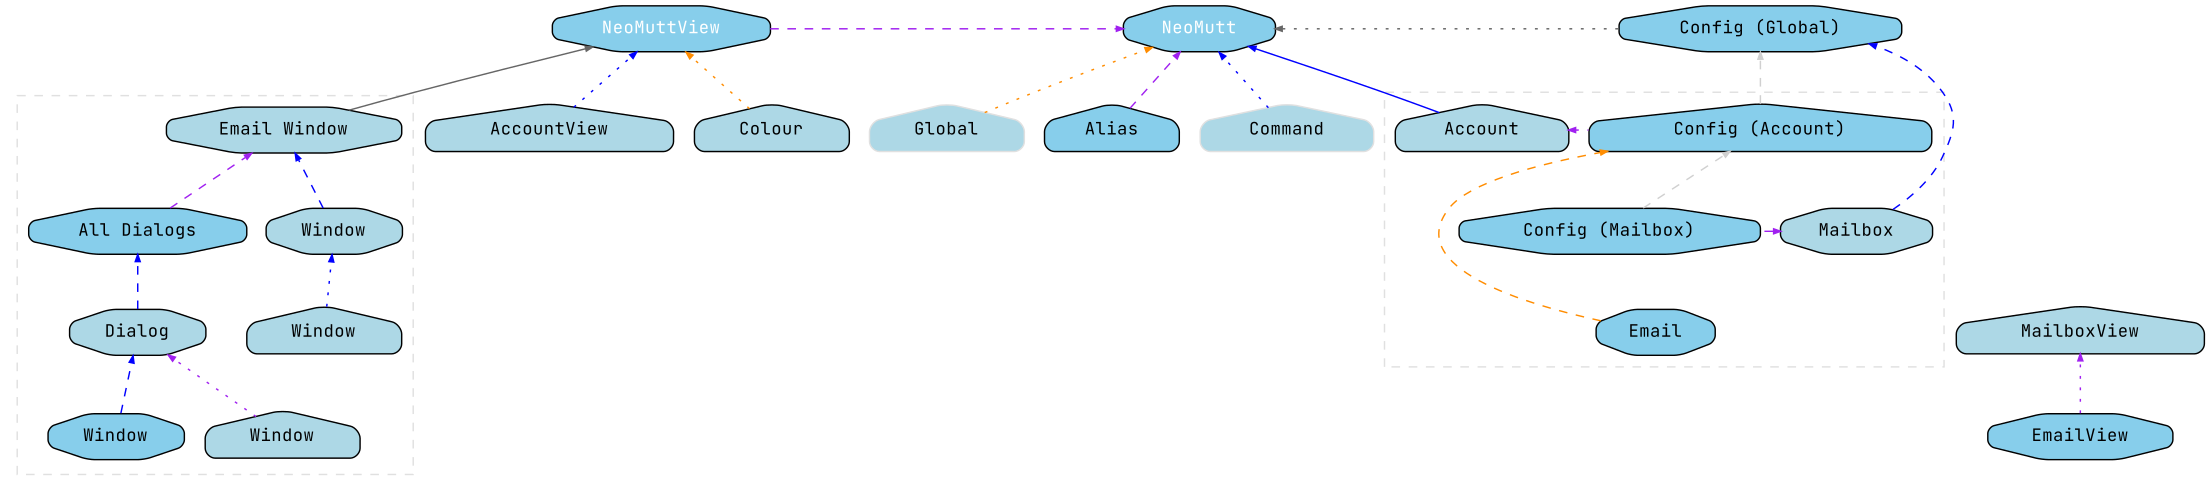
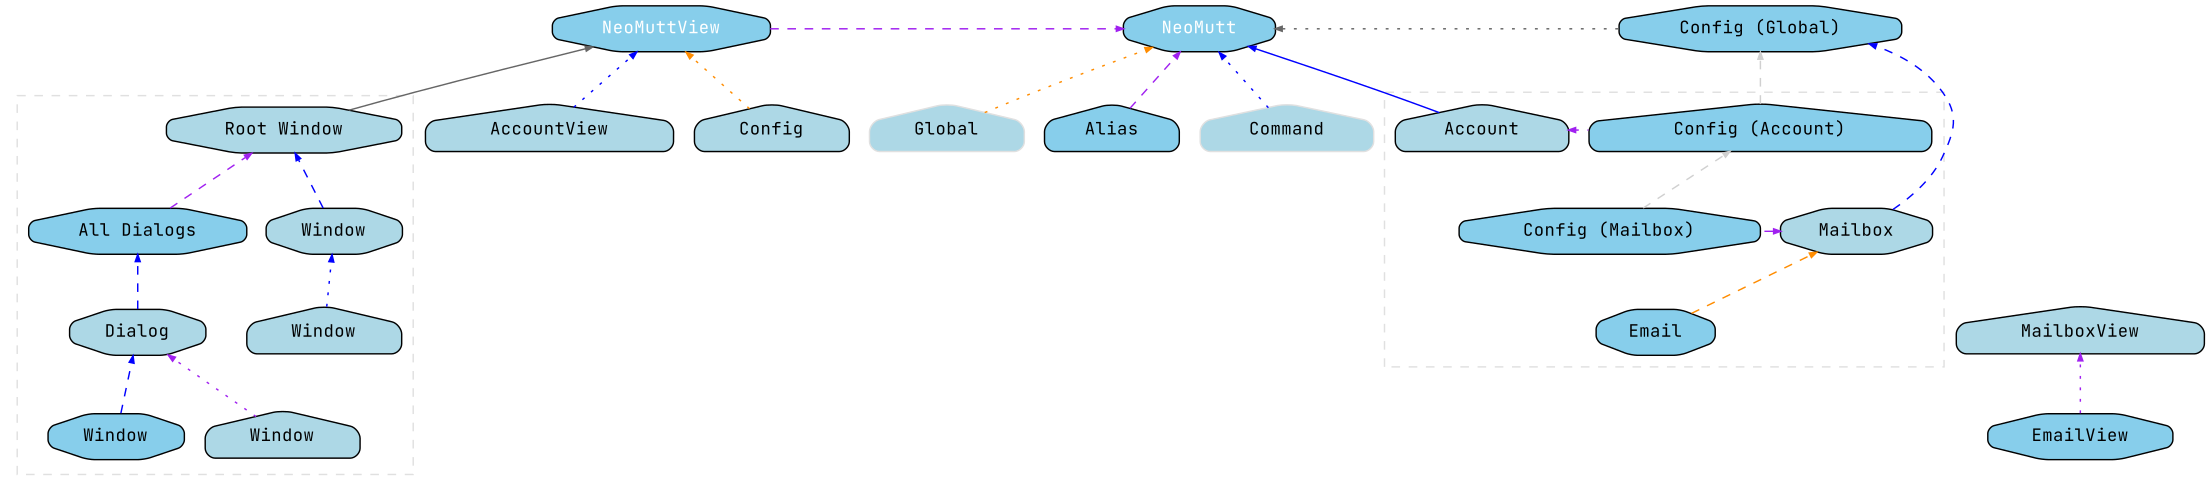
  digraph {
    compound=true
    fontname="JetBrains Mono"
    nodesep=0.2
    rankdir=BT
    ranksep=0.5
    splines=true
    node [color="#000000" fillcolor=lightblue fontname="JetBrains Mono" fontsize=12 penwidth=1.0 shape=octagon style="rounded,filled"]
    edge [arrowsize=0.5 color=blue fontname="JetBrains Mono" penwidth=1.0 style=dashed]
    NeoMutt [fillcolor=skyblue fontcolor="#ffffff" height=0.2]
    NeoMuttView [fillcolor=skyblue fontcolor="#ffffff" height=0.2]
    n3 [fillcolor=skyblue height=0.2 label="Config (Global)"]
-   n4 [height=0.2 label="Email Window"]
+   n4 [height=0.2 label="Root Window"]
    n5 [height=0.2 label=Window]
    n6 [height=0.2 label=Window shape=house]
    n7 [fillcolor=skyblue height=0.2 label="All Dialogs"]
    n8 [height=0.2 label=Dialog]
    n9 [height=0.2 label=Window shape=house]
    n10 [fillcolor=skyblue height=0.2 label=Window]
    n11 [fillcolor=skyblue height=0.2 label="Config (Account)" shape=house]
    Account [height=0.2 shape=house]
    n13 [fillcolor=skyblue height=0.2 label="Config (Mailbox)"]
    Mailbox [height=0.2]
    Email [fillcolor=skyblue height=0.2]
    AccountView [height=0.2 shape=house]
    MailboxView [height=0.2 shape=house]
    EmailView [fillcolor=skyblue height=0.2]
-   Colour [height=0.2 shape=house]
+   Colour [height=0.2 shape=house label=Config]
    Alias [fillcolor=skyblue height=0.2 shape=house]
    Command [color="#e0e0e0" height=0.2 shape=house]
    Global [color="#e0e0e0" height=0.2 shape=house]
    subgraph sub_1 {
      rank=same
      NeoMutt
      NeoMuttView
    }
    subgraph sub_2 {
      rank=same
      NeoMutt
      n3
    }
    subgraph cluster_3 {
      color="#e0e0e0"
      fillcolor="#ffffff"
      fontcolor="#000000"
      style=dashed
      n4
      n5
      n6
      n7
      n8
      n9
      n10
    }
    subgraph cluster_4 {
      color="#e0e0e0"
      fillcolor="#ffffff"
      fontcolor="#000000"
      style=dashed
      Email
      subgraph sub_5 {
        color="#e0e0e0"
        fillcolor="#ffffff"
        fontcolor="#000000"
        rank=same
        style=dashed
        n11
        Account
      }
      subgraph sub_6 {
        color="#e0e0e0"
        fillcolor="#ffffff"
        fontcolor="#000000"
        rank=same
        style=dashed
        n13
        Mailbox
      }
    }
    NeoMutt -> n3 [color=gray40 dir=back style=dotted]
    NeoMuttView -> NeoMutt [color=purple]
    n4 -> NeoMuttView [color=gray40 style=solid]
    n5 -> n4
    n6 -> n5 [style=dotted]
    n7 -> n4 [color=purple]
    n8 -> n7
    n9 -> n8 [color=purple style=dotted]
    n10 -> n8
    n11 -> n3 [color="#d0d0d0"]
    Account -> NeoMutt [style=solid]
    Account -> n11 [color=purple dir=back style=dotted]
    n13 -> n11 [color="#d0d0d0"]
    Mailbox -> n3
    Mailbox -> n13 [color=purple dir=back]
-   Email -> n11 [color=darkorange]
+   Email -> Mailbox [color=darkorange]
    AccountView -> NeoMuttView [style=dotted]
    EmailView -> MailboxView [color=purple style=dotted]
    Colour -> NeoMuttView [color=darkorange style=dotted]
    Alias -> NeoMutt [color=purple]
    Command -> NeoMutt [style=dotted]
    Global -> NeoMutt [color=darkorange style=dotted]
  }
